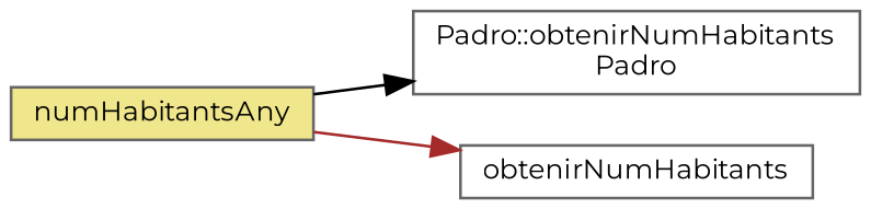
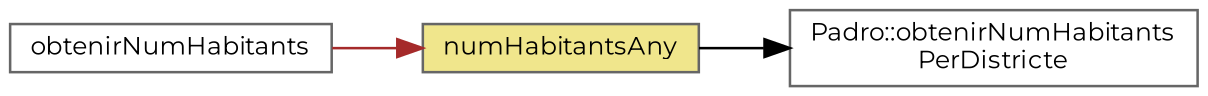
  digraph {
    fontname=Montserrat
    rankdir=RL
    node [color=grey40 fillcolor=white fontname=Montserrat fontsize=10 shape=box style=filled]
    edge [dir=back fontname=Montserrat fontsize=10 labelfontname=Helvetica labelfontsize=10 style=solid]
-   n1 [color=gray40 fontcolor=black height=0.2 label="Padro::obtenirNumHabitants\lPadro" width=0.4]
+   n1 [color=gray40 fontcolor=black height=0.2 label="Padro::obtenirNumHabitants\lPerDistricte" width=0.4]
    n2 [fillcolor=khaki height=0.2 label=numHabitantsAny width=0.4]
    n3 [height=0.2 label=obtenirNumHabitants width=0.4]
    n1 -> n2 [color=black]
-   n3 -> n2 [color=brown]
+   n2 -> n3 [color=brown]
  }
